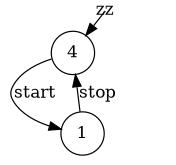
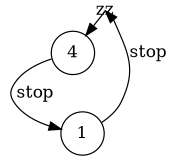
  digraph {
    rankdir=TB
    ranksep=0
    node [color=black fillcolor=white shape=circle style=filled]
    zz [color=white fixedsize=true width=0.0]
    n2 [label=4]
    1
    zz -> n2
-   n2 -> 1 [label=start]
-   1 -> n2 [label=stop]
+   n2 -> 1 [label=stop]
+   1 -> zz [label=stop]
  }
